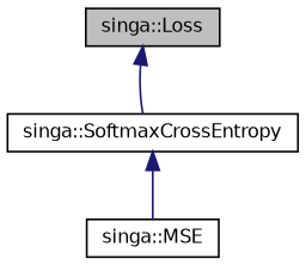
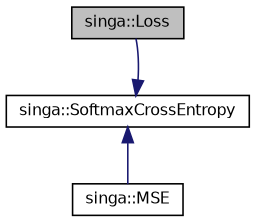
  digraph {
    node [color=black fillcolor=white fontname=Helvetica fontsize=10 shape=record style=filled]
    edge [color=midnightblue dir=back fontname=Helvetica fontsize=10 labelfontname=Helvetica labelfontsize=10 style=solid]
    n1 [fillcolor=grey75 fontcolor=black height=0.2 label="singa::Loss" width=0.4]
    n2 [height=0.2 label="singa::SoftmaxCrossEntropy" width=0.4]
    n3 [height=0.2 label="singa::MSE" width=0.4]
-   n1 -> n2
+   n2 -> n1
    n2 -> n3
  }
